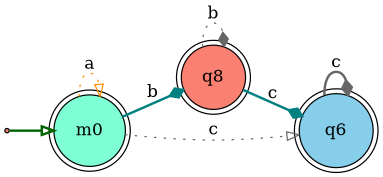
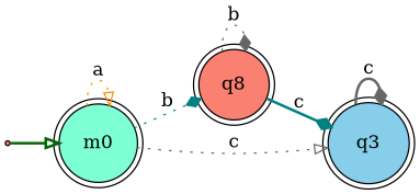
  digraph {
    rankdir=LR
    node [fillcolor=salmon shape=doublecircle style=filled]
    edge [arrowhead=diamond color=gray40 style=dotted]
    __start__ [shape=point]
    m0 [fillcolor=aquamarine]
    n3 [label=q8]
-   q3 [fillcolor=skyblue label=q6]
+   q3 [fillcolor=skyblue]
    __start__ -> m0 [arrowhead=onormal color=darkgreen style=bold]
    m0 -> m0 [arrowhead=onormal color=darkorange label=a]
-   m0 -> n3 [color=teal label=b style=bold]
+   m0 -> n3 [color=teal label=b]
    m0 -> q3 [arrowhead=onormal label=c]
    n3 -> n3 [label=b]
    n3 -> q3 [color=teal label=c style=bold]
    q3 -> q3 [label=c style=bold]
  }
